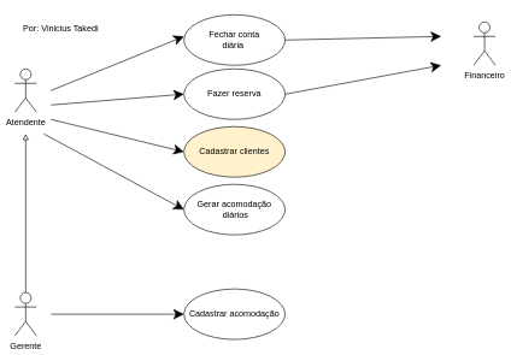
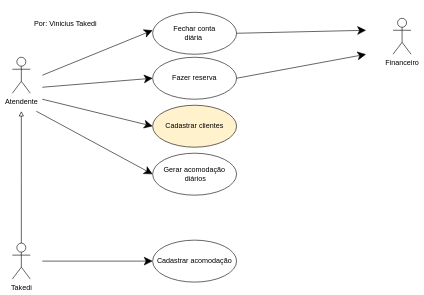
  <mxCell id="0" />
  <mxCell id="1" parent="0" />
  <mxCell id="2" value="Atendente" style="shape=umlActor;verticalLabelPosition=bottom;verticalAlign=top;html=1;" vertex="1" parent="1"><mxGeometry x="20" y="95" width="30" height="60" as="geometry" /></mxCell>
  <mxCell id="3" value="Fazer reserva" style="ellipse;whiteSpace=wrap;html=1;" vertex="1" parent="1"><mxGeometry x="254" y="95" width="140" height="70" as="geometry" /></mxCell>
  <mxCell id="4" value="" style="endArrow=classic;endFill=1;endSize=12;html=1;startArrow=none;startFill=0;entryX=0;entryY=0.5;entryDx=0;entryDy=0;" edge="1" parent="1" target="3"><mxGeometry width="160" relative="1" as="geometry"><mxPoint x="70" y="145" as="sourcePoint" /><mxPoint x="210" y="135" as="targetPoint" /></mxGeometry></mxCell>
  <mxCell id="5" value="Cadastrar clientes" style="ellipse;whiteSpace=wrap;html=1;fillColor=#fff2cc;" vertex="1" parent="1"><mxGeometry x="254" y="175" width="140" height="70" as="geometry" /></mxCell>
  <mxCell id="6" value="" style="endArrow=classic;endFill=1;endSize=12;html=1;startArrow=none;startFill=0;entryX=0;entryY=0.5;entryDx=0;entryDy=0;" edge="1" parent="1" target="5"><mxGeometry width="160" relative="1" as="geometry"><mxPoint x="70" y="165" as="sourcePoint" /><mxPoint x="254" y="165" as="targetPoint" /></mxGeometry></mxCell>
  <mxCell id="7" style="edgeStyle=orthogonalEdgeStyle;rounded=0;orthogonalLoop=1;jettySize=auto;html=1;startArrow=none;startFill=0;endArrow=block;endFill=0;" edge="1" parent="1" source="8"><mxGeometry relative="1" as="geometry"><mxPoint x="35" y="185" as="targetPoint" /></mxGeometry></mxCell>
- <mxCell id="8" value="Gerente" style="shape=umlActor;verticalLabelPosition=bottom;verticalAlign=top;html=1;" vertex="1" parent="1"><mxGeometry x="20" y="405" width="30" height="60" as="geometry" /></mxCell>
+ <mxCell id="8" value="Takedi" style="shape=umlActor;verticalLabelPosition=bottom;verticalAlign=top;html=1;" vertex="1" parent="1"><mxGeometry x="20" y="405" width="30" height="60" as="geometry" /></mxCell>
  <mxCell id="9" value="Gerar acomodação&lt;br&gt;&amp;nbsp;diários" style="ellipse;whiteSpace=wrap;html=1;" vertex="1" parent="1"><mxGeometry x="254" y="255" width="140" height="70" as="geometry" /></mxCell>
  <mxCell id="10" value="" style="endArrow=classic;endFill=1;endSize=12;html=1;startArrow=none;startFill=0;entryX=0;entryY=0.5;entryDx=0;entryDy=0;" edge="1" parent="1"><mxGeometry width="160" relative="1" as="geometry"><mxPoint x="60" y="185" as="sourcePoint" /><mxPoint x="254" y="290" as="targetPoint" /></mxGeometry></mxCell>
  <mxCell id="11" value="Cadastrar acomodação" style="ellipse;whiteSpace=wrap;html=1;" vertex="1" parent="1"><mxGeometry x="254" y="400" width="140" height="70" as="geometry" /></mxCell>
  <mxCell id="12" value="" style="endArrow=classic;endFill=1;endSize=12;html=1;startArrow=none;startFill=0;entryX=0;entryY=0.5;entryDx=0;entryDy=0;" edge="1" parent="1"><mxGeometry width="160" relative="1" as="geometry"><mxPoint x="70" y="435" as="sourcePoint" /><mxPoint x="254" y="435" as="targetPoint" /></mxGeometry></mxCell>
  <mxCell id="13" value="Financeiro" style="shape=umlActor;verticalLabelPosition=bottom;verticalAlign=top;html=1;" vertex="1" parent="1"><mxGeometry x="655" y="30" width="30" height="60" as="geometry" /></mxCell>
  <mxCell id="14" value="Fechar conta&lt;br&gt;diária&amp;nbsp;" style="ellipse;whiteSpace=wrap;html=1;" vertex="1" parent="1"><mxGeometry x="254" y="20" width="140" height="70" as="geometry" /></mxCell>
  <mxCell id="15" value="" style="endArrow=classic;endFill=1;endSize=12;html=1;startArrow=none;startFill=0;entryX=0;entryY=0.5;entryDx=0;entryDy=0;" edge="1" parent="1"><mxGeometry width="160" relative="1" as="geometry"><mxPoint x="70" y="125" as="sourcePoint" /><mxPoint x="254" y="50" as="targetPoint" /></mxGeometry></mxCell>
  <mxCell id="16" value="" style="endArrow=classic;endFill=1;endSize=12;html=1;startArrow=none;startFill=0;exitX=1;exitY=0.5;exitDx=0;exitDy=0;" edge="1" parent="1" source="14"><mxGeometry width="160" relative="1" as="geometry"><mxPoint x="620" y="55" as="sourcePoint" /><mxPoint x="610" y="50" as="targetPoint" /></mxGeometry></mxCell>
  <mxCell id="17" value="" style="endArrow=classic;endFill=1;endSize=12;html=1;startArrow=none;startFill=0;exitX=1;exitY=0.5;exitDx=0;exitDy=0;" edge="1" parent="1" source="3"><mxGeometry width="160" relative="1" as="geometry"><mxPoint x="620" y="70" as="sourcePoint" /><mxPoint x="610" y="90" as="targetPoint" /></mxGeometry></mxCell>
- <mxCell id="18" value="Por: Vinicius Takedi&amp;nbsp;" style="text;html=1;align=center;verticalAlign=middle;resizable=0;points=[];autosize=1;" vertex="1" parent="1"><mxGeometry x="25" y="30" width="120" height="20" as="geometry" /></mxCell>
+ <mxCell id="18" value="Por: Vinicius Takedi&amp;nbsp;" style="text;html=1;align=center;verticalAlign=middle;resizable=0;points=[];autosize=1;" vertex="1" parent="1"><mxGeometry x="50" y="30" width="120" height="20" as="geometry" /></mxCell>
